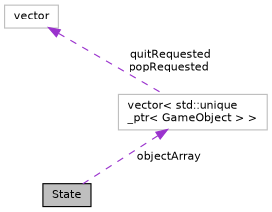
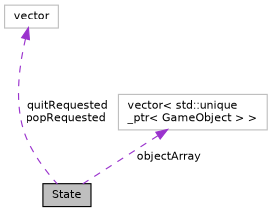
  digraph {
    node [color=grey75 fillcolor=white fontname=Helvetica fontsize=10 shape=record style=filled]
    edge [color=darkorchid3 dir=back fontname=Helvetica fontsize=10 labelfontname=Helvetica labelfontsize=10 style=dashed]
    n1 [color=black fillcolor=grey75 fontcolor=black height=0.2 label=State width=0.4]
    n2 [height=0.2 label="vector\< std::unique\l_ptr\< GameObject \> \>" width=0.4]
    n3 [height=0.2 label=vector width=0.4]
    n2 -> n1 [label=" objectArray"]
-   n3 -> n2 [label=" quitRequested\npopRequested"]
+   n3 -> n1 [label=" quitRequested\npopRequested"]
  }
